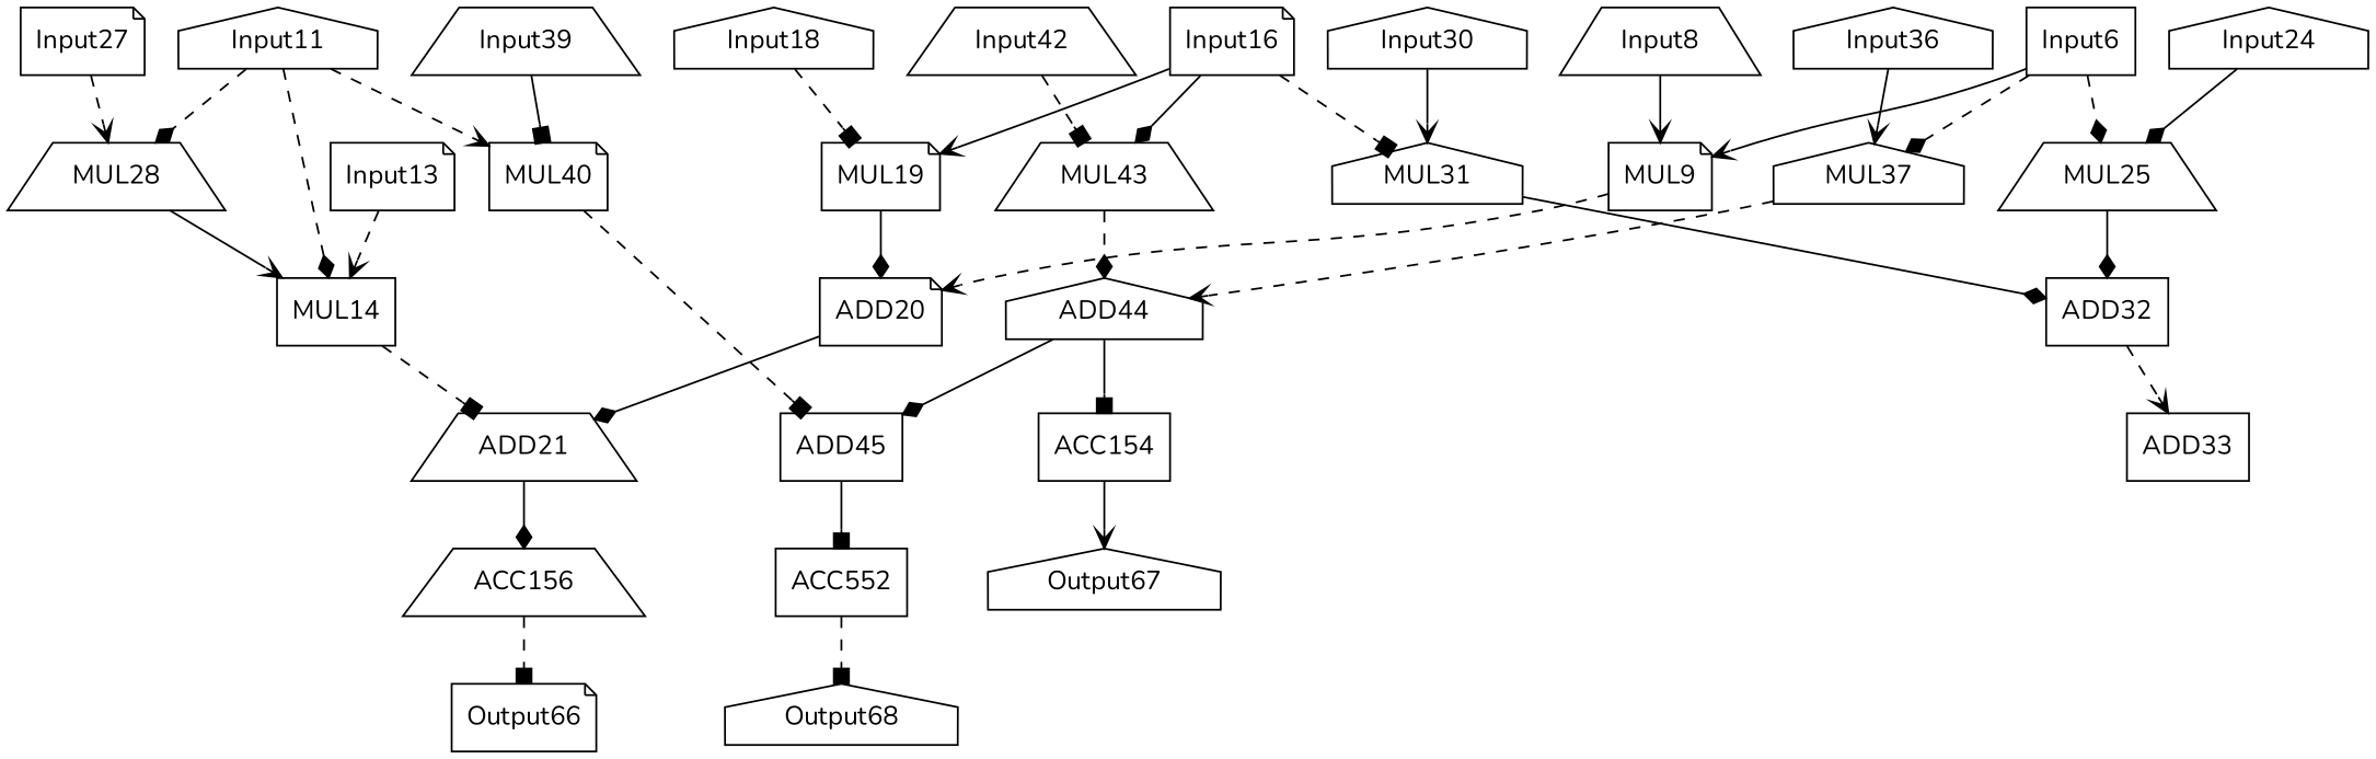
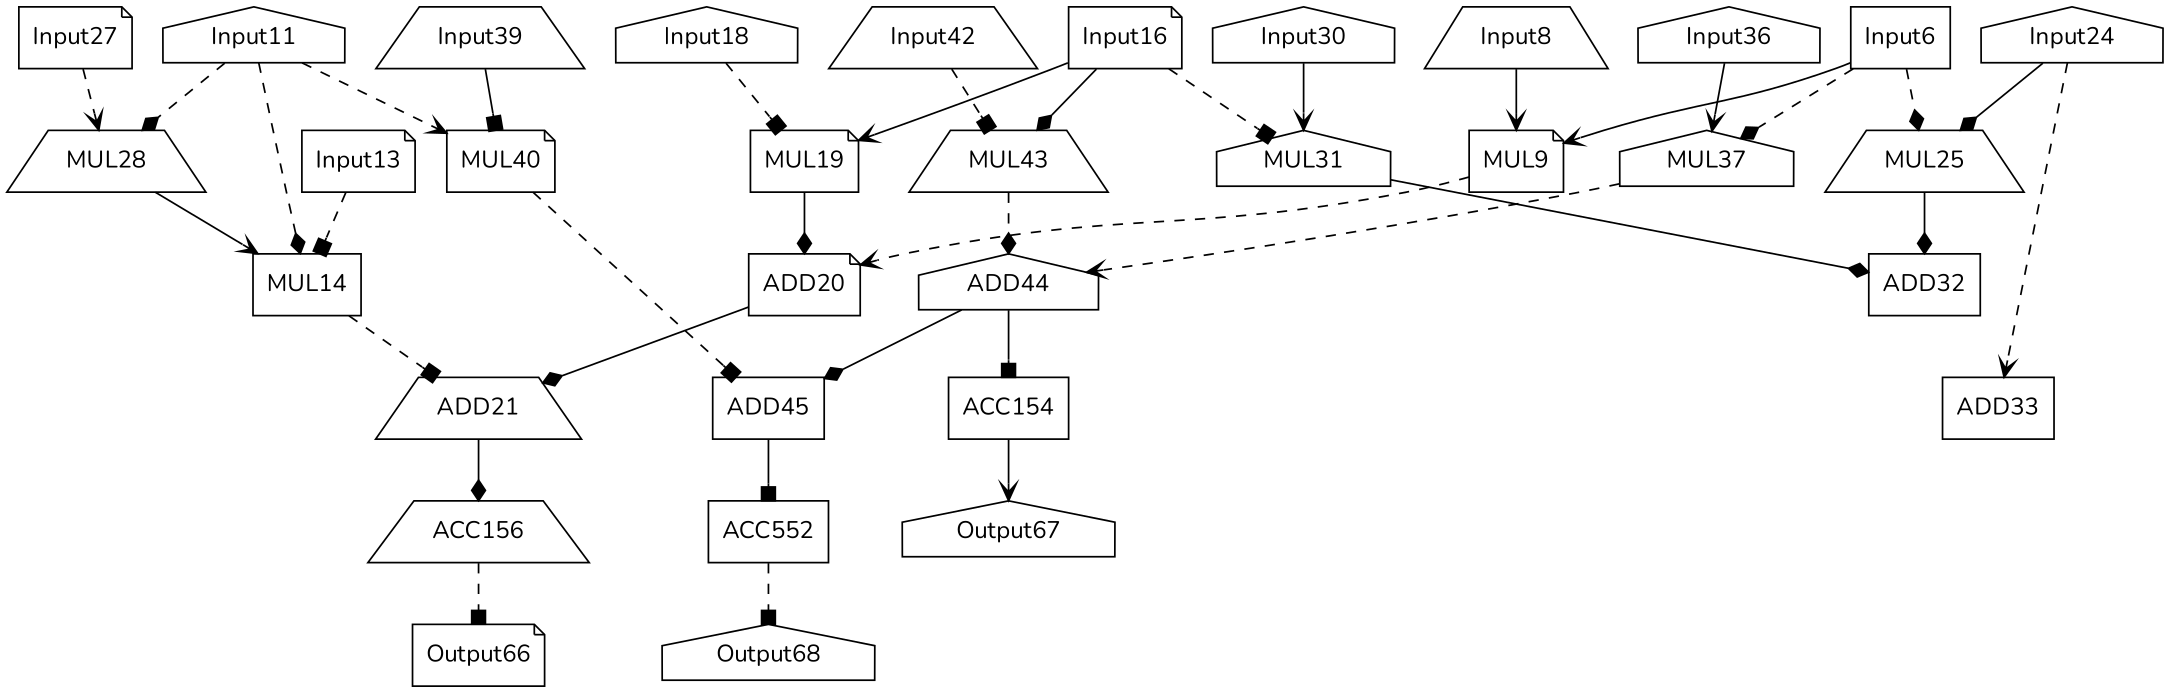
  digraph {
    fontname=Nunito
    node [fontname=Nunito opcode=input shape=house]
    edge [arrowhead=diamond fontname=Nunito operand=0 style=solid]
    Input6 [offset="0, 0" pattern="2, 11, 82, 11, -1032, 11, -712, 11" ref_name=A0 shape=box]
    MUL9 [opcode=mul shape=note]
    MUL25 [opcode=mul shape=trapezium]
    MUL37 [opcode=mul]
    ADD20 [opcode=add shape=note]
    ADD32 [opcode=add shape=box]
    ADD44 [opcode=add]
    Input8 [offset="0, 0" pattern="2, 11, 2, 11, -240, 11, -240, 11" ref_name=W00 shape=trapezium]
    ADD21 [opcode=add shape=trapezium]
    Input11 [offset="0, 0" pattern="2, 11, 82, 11, -1032, 11, -712, 11" ref_name=A1]
    MUL14 [opcode=mul shape=box]
    MUL28 [opcode=mul shape=trapezium]
    MUL40 [opcode=mul shape=note]
    ADD45 [opcode=add shape=box]
    Input13 [offset="0, 0" pattern="2, 11, 2, 11, -240, 11, -240, 11" ref_name=W01 shape=note]
    ACC156 [acc_first=1 acc_params="0, 121, 1, 121" opcode=acc shape=trapezium]
    Input16 [offset="0, 0" pattern="2, 11, 82, 11, -1032, 11, -712, 11" ref_name=A2 shape=note]
    MUL19 [opcode=mul shape=note]
    MUL31 [opcode=mul]
    MUL43 [opcode=mul shape=trapezium]
    Input18 [offset="0, 0" pattern="2, 11, 2, 11, -240, 11, -240, 11" ref_name=W02]
    Output66 [offset="0, 0" opcode=output pattern="0, 11, 0, 11, 2, 11, 2, 11" ref_name=B0 shape=note]
    Input24 [offset="0, 0" pattern="2, 11, 2, 11, -240, 11, -240, 11" ref_name=W10]
    ADD33 [opcode=add shape=box]
    Input27 [offset="0, 0" pattern="2, 11, 2, 11, -240, 11, -240, 11" ref_name=W11 shape=note]
    Input30 [offset="0, 0" pattern="2, 11, 2, 11, -240, 11, -240, 11" ref_name=W12]
    ACC154 [acc_first=1 acc_params="0, 121, 1, 121" opcode=acc shape=box]
    Output67 [offset="0, 0" opcode=output pattern="0, 11, 0, 11, 2, 11, 2, 11" ref_name=B1]
    Input36 [offset="0, 0" pattern="2, 11, 2, 11, -240, 11, -240, 11" ref_name=W20]
    Input39 [offset="0, 0" pattern="2, 11, 2, 11, -240, 11, -240, 11" ref_name=W21 shape=trapezium]
    n31 [acc_first=1 acc_params="0, 121, 1, 121" label=ACC552 opcode=acc shape=box]
    Input42 [offset="0, 0" pattern="2, 11, 2, 11, -240, 11, -240, 11" ref_name=W22 shape=trapezium]
    Output68 [offset="0, 0" opcode=output pattern="0, 11, 0, 11, 2, 11, 2, 11" ref_name=B2]
    Input6 -> MUL9 [arrowhead=vee operand=1]
    Input6 -> MUL25 [operand=1 style=dashed]
    Input6 -> MUL37 [operand=1 style=dashed]
    MUL9 -> ADD20 [arrowhead=vee style=dashed]
    MUL25 -> ADD32
    MUL37 -> ADD44 [arrowhead=vee style=dashed]
    ADD20 -> ADD21
-   ADD32 -> ADD33 [arrowhead=vee style=dashed]
+   Input24 -> ADD33 [arrowhead=vee style=dashed]
    ADD44 -> ADD45
    ADD44 -> ACC154 [arrowhead=box]
    Input8 -> MUL9 [arrowhead=vee]
    ADD21 -> ACC156
    Input11 -> MUL14 [operand=1 style=dashed]
    Input11 -> MUL28 [operand=1 style=dashed]
    Input11 -> MUL40 [arrowhead=vee operand=1 style=dashed]
    MUL14 -> ADD21 [arrowhead=box operand=1 style=dashed]
    MUL28 -> MUL14 [arrowhead=vee operand=1]
    MUL40 -> ADD45 [arrowhead=box operand=1 style=dashed]
    ADD45 -> n31 [arrowhead=box]
-   Input13 -> MUL14 [arrowhead=vee style=dashed]
+   Input13 -> MUL14 [arrowhead=box style=dashed]
    ACC156 -> Output66 [arrowhead=box style=dashed]
    Input16 -> MUL19 [arrowhead=vee operand=1]
    Input16 -> MUL31 [arrowhead=box operand=1 style=dashed]
    Input16 -> MUL43 [operand=1]
    MUL19 -> ADD20 [operand=1]
    MUL31 -> ADD32 [operand=1]
    MUL43 -> ADD44 [operand=1 style=dashed]
    Input18 -> MUL19 [arrowhead=box style=dashed]
    Input24 -> MUL25
    Input27 -> MUL28 [arrowhead=vee style=dashed]
    Input30 -> MUL31 [arrowhead=vee]
    ACC154 -> Output67 [arrowhead=vee]
    Input36 -> MUL37 [arrowhead=vee]
    Input39 -> MUL40 [arrowhead=box]
    n31 -> Output68 [arrowhead=box style=dashed]
    Input42 -> MUL43 [arrowhead=box style=dashed]
  }
